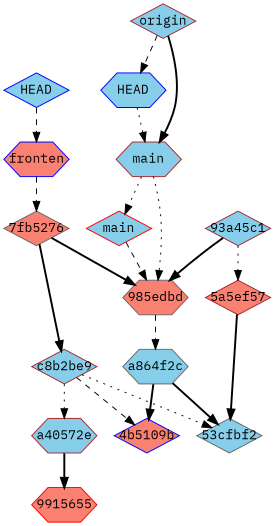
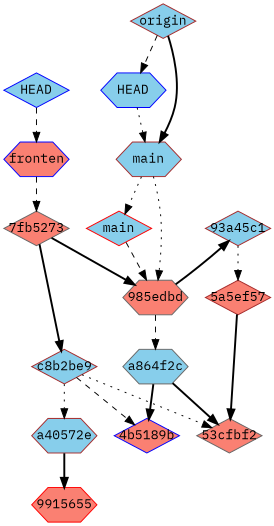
  digraph {
    fontname="IBM Plex Mono"
    node [color=brown fillcolor=skyblue fixedsize=true fontname="IBM Plex Mono" shape=diamond style=filled]
    edge [fontname="IBM Plex Mono" style=bold]
-   n1 [color=blue fillcolor=salmon label="4b5109b" width=0.95]
-   n2 [color=gray40 label="53cfbf2" width=0.95]
+   n1 [color=blue fillcolor=salmon label="4b5189b" width=0.95]
+   n2 [color=gray40 fillcolor=salmon label="53cfbf2" width=0.95]
    n3 [color=red fillcolor=salmon label=9915655 shape=hexagon width=0.95]
    n4 [fillcolor=salmon label="5a5ef57" width=0.95]
    n5 [label=a40572e shape=hexagon width=0.95]
    n6 [color=gray40 label=a864f2c shape=hexagon width=0.95]
    n7 [label=c8b2be9 width=0.95]
-   n8 [color=gray40 fillcolor=salmon label="7fb5276" width=0.95]
+   n8 [color=gray40 fillcolor=salmon label="7fb5273" width=0.95]
    n9 [color=gray40 fillcolor=salmon label="985edbd" shape=hexagon width=0.95]
    n10 [label="93a45c1" width=0.95]
    n11 [color=blue fillcolor=salmon label=fronten shape=hexagon width=0.95]
    n12 [color=red label=main width=0.95]
    n13 [color=blue label=HEAD width=0.95]
    n14 [label=main shape=hexagon width=0.95]
    n15 [color=blue label=HEAD shape=hexagon width=0.95]
    n16 [label=origin width=0.95]
    n4 -> n2
    n5 -> n3
    n6 -> n1
    n6 -> n2
    n7 -> n1 [style=dashed]
    n7 -> n2 [style=dotted]
    n7 -> n5 [style=dotted]
    n8 -> n7
    n8 -> n9
    n9 -> n6 [style=dashed]
-   n10 -> n9
+   n9 -> n10
    n10 -> n4 [style=dotted]
    n11 -> n8 [style=dashed]
    n12 -> n9 [style=dashed]
    n13 -> n11 [style=dashed]
    n14 -> n9 [style=dotted]
    n14 -> n12 [style=dotted]
    n15 -> n14 [style=dotted]
    n16 -> n14
    n16 -> n15 [style=dashed]
  }
